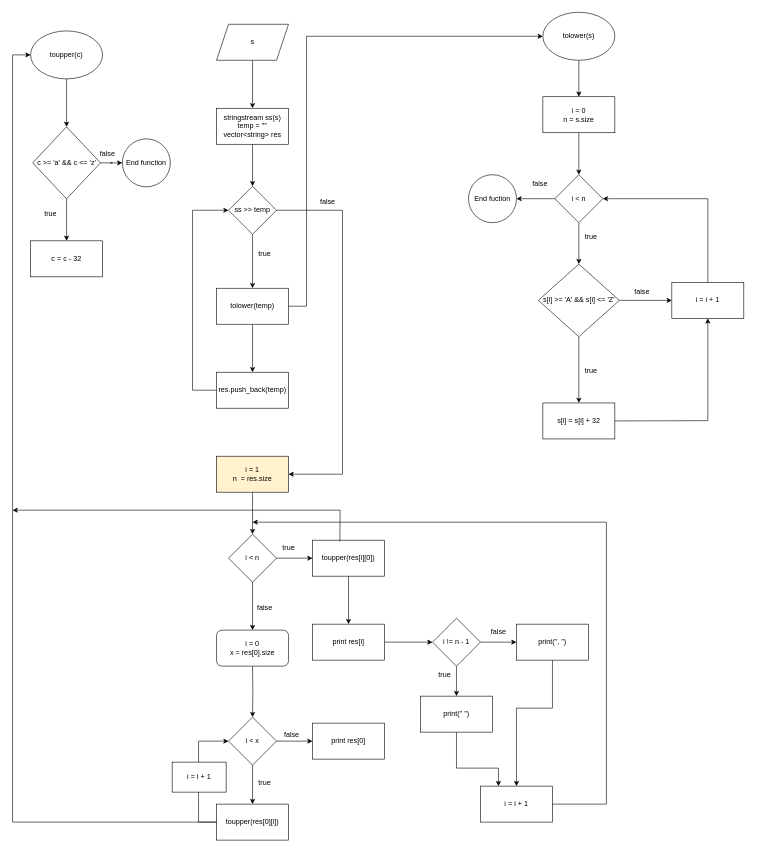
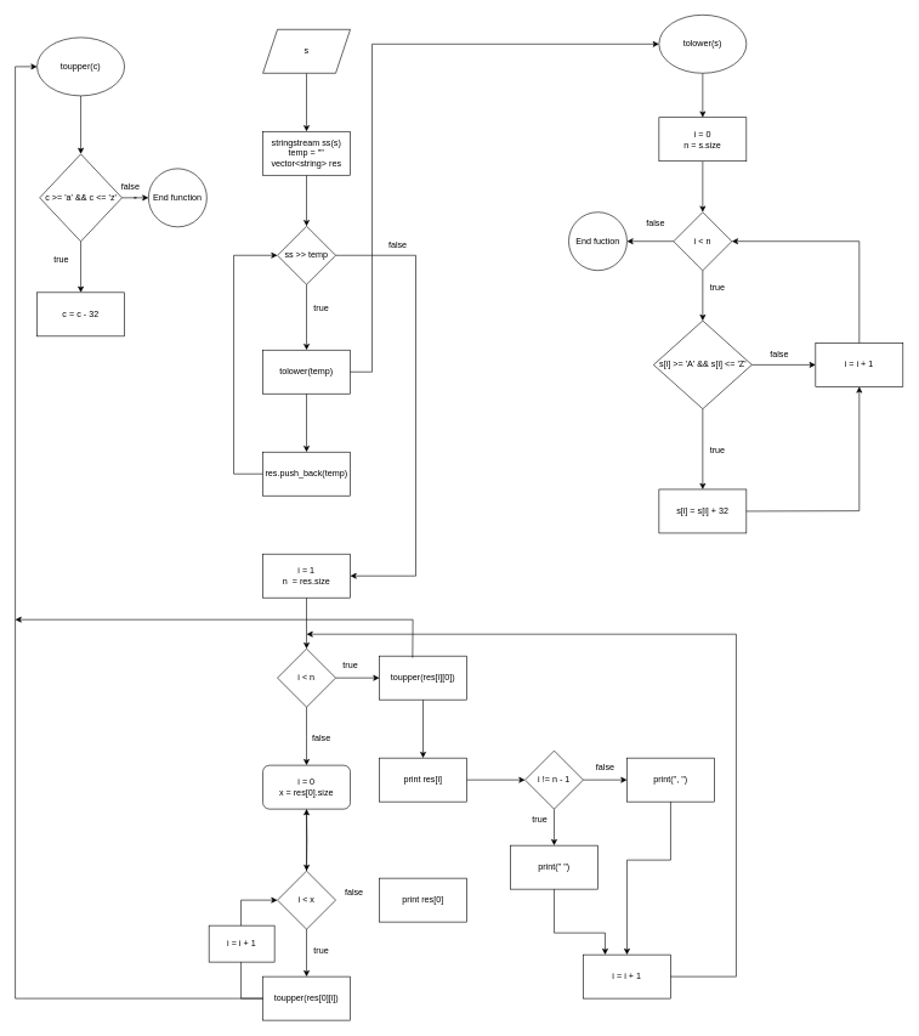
  <mxCell id="0" />
  <mxCell id="1" parent="0" />
  <mxCell id="2" value="" style="edgeStyle=orthogonalEdgeStyle;rounded=0;orthogonalLoop=1;jettySize=auto;html=1;" edge="1" parent="1" source="3" target="6"><mxGeometry relative="1" as="geometry" /></mxCell>
  <mxCell id="3" value="toupper(c)" style="ellipse;whiteSpace=wrap;html=1;" vertex="1" parent="1"><mxGeometry x="50" y="51" width="120" height="80" as="geometry" /></mxCell>
  <mxCell id="4" value="" style="edgeStyle=orthogonalEdgeStyle;rounded=0;orthogonalLoop=1;jettySize=auto;html=1;" edge="1" parent="1" source="6" target="7"><mxGeometry relative="1" as="geometry" /></mxCell>
  <mxCell id="5" value="" style="edgeStyle=orthogonalEdgeStyle;rounded=0;orthogonalLoop=1;jettySize=auto;html=1;" edge="1" parent="1" source="6" target="9"><mxGeometry relative="1" as="geometry" /></mxCell>
  <mxCell id="6" value="c &amp;gt;= 'a' &amp;amp;&amp;amp; c &amp;lt;= 'z'" style="rhombus;whiteSpace=wrap;html=1;" vertex="1" parent="1"><mxGeometry x="53.5" y="211" width="113" height="120" as="geometry" /></mxCell>
  <mxCell id="7" value="c = c - 32" style="whiteSpace=wrap;html=1;" vertex="1" parent="1"><mxGeometry x="50" y="401" width="120" height="60" as="geometry" /></mxCell>
  <mxCell id="8" value="true" style="text;html=1;align=center;verticalAlign=middle;resizable=0;points=[];autosize=1;strokeColor=none;fillColor=none;" vertex="1" parent="1"><mxGeometry x="63" y="341" width="40" height="30" as="geometry" /></mxCell>
  <mxCell id="9" value="End function" style="ellipse;whiteSpace=wrap;html=1;" vertex="1" parent="1"><mxGeometry x="203" y="231" width="80" height="80" as="geometry" /></mxCell>
  <mxCell id="10" value="false" style="text;html=1;align=center;verticalAlign=middle;resizable=0;points=[];autosize=1;strokeColor=none;fillColor=none;" vertex="1" parent="1"><mxGeometry x="153" y="241" width="50" height="30" as="geometry" /></mxCell>
  <mxCell id="11" value="" style="edgeStyle=orthogonalEdgeStyle;rounded=0;orthogonalLoop=1;jettySize=auto;html=1;" edge="1" parent="1" source="12" target="14"><mxGeometry relative="1" as="geometry" /></mxCell>
  <mxCell id="12" value="s" style="shape=parallelogram;perimeter=parallelogramPerimeter;whiteSpace=wrap;html=1;fixedSize=1;" vertex="1" parent="1"><mxGeometry x="360" y="40" width="120" height="60" as="geometry" /></mxCell>
  <mxCell id="13" value="" style="edgeStyle=orthogonalEdgeStyle;rounded=0;orthogonalLoop=1;jettySize=auto;html=1;" edge="1" parent="1" source="14" target="16"><mxGeometry relative="1" as="geometry" /></mxCell>
  <mxCell id="14" value="stringstream ss(s)&lt;br&gt;temp = &quot;&quot;&lt;br&gt;vector&amp;lt;string&amp;gt; res" style="whiteSpace=wrap;html=1;" vertex="1" parent="1"><mxGeometry x="360" y="180" width="120" height="60" as="geometry" /></mxCell>
  <mxCell id="15" value="" style="edgeStyle=orthogonalEdgeStyle;rounded=0;orthogonalLoop=1;jettySize=auto;html=1;" edge="1" parent="1" source="16" target="18"><mxGeometry relative="1" as="geometry" /></mxCell>
  <mxCell id="16" value="ss &amp;gt;&amp;gt; temp" style="rhombus;whiteSpace=wrap;html=1;" vertex="1" parent="1"><mxGeometry x="380" y="310" width="80" height="80" as="geometry" /></mxCell>
  <mxCell id="17" value="" style="edgeStyle=orthogonalEdgeStyle;rounded=0;orthogonalLoop=1;jettySize=auto;html=1;" edge="1" parent="1" source="18" target="19"><mxGeometry relative="1" as="geometry" /></mxCell>
  <mxCell id="18" value="tolower(temp)" style="whiteSpace=wrap;html=1;" vertex="1" parent="1"><mxGeometry x="360" y="480" width="120" height="60" as="geometry" /></mxCell>
  <mxCell id="19" value="res.push_back(temp)" style="whiteSpace=wrap;html=1;" vertex="1" parent="1"><mxGeometry x="360" y="620" width="120" height="60" as="geometry" /></mxCell>
  <mxCell id="20" value="false" style="text;html=1;align=center;verticalAlign=middle;resizable=0;points=[];autosize=1;strokeColor=none;fillColor=none;" vertex="1" parent="1"><mxGeometry x="520" y="321" width="50" height="30" as="geometry" /></mxCell>
  <mxCell id="21" value="" style="endArrow=classic;html=1;rounded=0;entryX=0;entryY=0.5;entryDx=0;entryDy=0;exitX=0;exitY=0.5;exitDx=0;exitDy=0;" edge="1" parent="1" source="19" target="16"><mxGeometry width="50" height="50" relative="1" as="geometry"><mxPoint x="470" y="490" as="sourcePoint" /><mxPoint x="520" y="440" as="targetPoint" /><Array as="points"><mxPoint x="320" y="650" /><mxPoint x="320" y="350" /></Array></mxGeometry></mxCell>
  <mxCell id="22" value="" style="edgeStyle=orthogonalEdgeStyle;rounded=0;orthogonalLoop=1;jettySize=auto;html=1;" edge="1" parent="1" source="23" target="47"><mxGeometry relative="1" as="geometry" /></mxCell>
- <mxCell id="23" value="i = 1&lt;br&gt;n&amp;nbsp; = res.size" style="whiteSpace=wrap;html=1;fillColor=#fff2cc;" vertex="1" parent="1"><mxGeometry x="360" y="760" width="120" height="60" as="geometry" /></mxCell>
+ <mxCell id="23" value="i = 1&lt;br&gt;n&amp;nbsp; = res.size" style="whiteSpace=wrap;html=1;" vertex="1" parent="1"><mxGeometry x="360" y="760" width="120" height="60" as="geometry" /></mxCell>
  <mxCell id="24" value="" style="edgeStyle=orthogonalEdgeStyle;rounded=0;orthogonalLoop=1;jettySize=auto;html=1;" edge="1" parent="1" source="25" target="27"><mxGeometry relative="1" as="geometry" /></mxCell>
  <mxCell id="25" value="tolower(s)" style="ellipse;whiteSpace=wrap;html=1;" vertex="1" parent="1"><mxGeometry x="904" y="20" width="120" height="80" as="geometry" /></mxCell>
  <mxCell id="26" value="" style="edgeStyle=orthogonalEdgeStyle;rounded=0;orthogonalLoop=1;jettySize=auto;html=1;" edge="1" parent="1" source="27" target="30"><mxGeometry relative="1" as="geometry" /></mxCell>
  <mxCell id="27" value="i = 0&lt;br&gt;n = s.size" style="whiteSpace=wrap;html=1;" vertex="1" parent="1"><mxGeometry x="904" y="160.75" width="120" height="60" as="geometry" /></mxCell>
  <mxCell id="28" value="" style="edgeStyle=orthogonalEdgeStyle;rounded=0;orthogonalLoop=1;jettySize=auto;html=1;" edge="1" parent="1" source="30" target="33"><mxGeometry relative="1" as="geometry" /></mxCell>
  <mxCell id="29" value="" style="edgeStyle=orthogonalEdgeStyle;rounded=0;orthogonalLoop=1;jettySize=auto;html=1;entryX=1;entryY=0.5;entryDx=0;entryDy=0;" edge="1" parent="1" source="30" target="41"><mxGeometry relative="1" as="geometry"><mxPoint x="896.5" y="331.75" as="targetPoint" /></mxGeometry></mxCell>
  <mxCell id="30" value="i &amp;lt; n" style="rhombus;whiteSpace=wrap;html=1;" vertex="1" parent="1"><mxGeometry x="924" y="290.75" width="80" height="80" as="geometry" /></mxCell>
  <mxCell id="31" value="" style="edgeStyle=orthogonalEdgeStyle;rounded=0;orthogonalLoop=1;jettySize=auto;html=1;" edge="1" parent="1" source="33" target="34"><mxGeometry relative="1" as="geometry" /></mxCell>
  <mxCell id="32" value="" style="edgeStyle=orthogonalEdgeStyle;rounded=0;orthogonalLoop=1;jettySize=auto;html=1;" edge="1" parent="1" source="33" target="36"><mxGeometry relative="1" as="geometry" /></mxCell>
  <mxCell id="33" value="s[i] &amp;gt;= 'A' &amp;amp;&amp;amp; s[i] &amp;lt;= 'Z'" style="rhombus;whiteSpace=wrap;html=1;" vertex="1" parent="1"><mxGeometry x="896.5" y="439.75" width="135" height="121" as="geometry" /></mxCell>
  <mxCell id="34" value="s[i] = s[i] + 32" style="whiteSpace=wrap;html=1;" vertex="1" parent="1"><mxGeometry x="904" y="671.25" width="120" height="60" as="geometry" /></mxCell>
  <mxCell id="35" value="true" style="text;html=1;align=center;verticalAlign=middle;resizable=0;points=[];autosize=1;strokeColor=none;fillColor=none;" vertex="1" parent="1"><mxGeometry x="964" y="601.75" width="40" height="30" as="geometry" /></mxCell>
  <mxCell id="36" value="i = i + 1" style="whiteSpace=wrap;html=1;" vertex="1" parent="1"><mxGeometry x="1119" y="470.25" width="120" height="60" as="geometry" /></mxCell>
  <mxCell id="37" value="false" style="text;html=1;align=center;verticalAlign=middle;resizable=0;points=[];autosize=1;strokeColor=none;fillColor=none;" vertex="1" parent="1"><mxGeometry x="1044" y="470.75" width="50" height="30" as="geometry" /></mxCell>
  <mxCell id="38" value="" style="endArrow=classic;html=1;rounded=0;entryX=1;entryY=0.5;entryDx=0;entryDy=0;exitX=0.5;exitY=0;exitDx=0;exitDy=0;" edge="1" parent="1" source="36" target="30"><mxGeometry width="50" height="50" relative="1" as="geometry"><mxPoint x="1024" y="520.75" as="sourcePoint" /><mxPoint x="1074" y="470.75" as="targetPoint" /><Array as="points"><mxPoint x="1179" y="330.75" /></Array></mxGeometry></mxCell>
  <mxCell id="39" value="" style="endArrow=classic;html=1;rounded=0;entryX=0.5;entryY=1;entryDx=0;entryDy=0;exitX=1;exitY=0.5;exitDx=0;exitDy=0;" edge="1" parent="1" source="34" target="36"><mxGeometry width="50" height="50" relative="1" as="geometry"><mxPoint x="1024" y="520.75" as="sourcePoint" /><mxPoint x="1074" y="470.75" as="targetPoint" /><Array as="points"><mxPoint x="1179" y="700.75" /></Array></mxGeometry></mxCell>
  <mxCell id="40" value="true" style="text;html=1;align=center;verticalAlign=middle;resizable=0;points=[];autosize=1;strokeColor=none;fillColor=none;" vertex="1" parent="1"><mxGeometry x="964" y="378.75" width="40" height="30" as="geometry" /></mxCell>
  <mxCell id="41" value="End fuction" style="ellipse;whiteSpace=wrap;html=1;" vertex="1" parent="1"><mxGeometry x="780" y="290.75" width="80" height="80" as="geometry" /></mxCell>
  <mxCell id="42" value="false" style="text;html=1;align=center;verticalAlign=middle;resizable=0;points=[];autosize=1;strokeColor=none;fillColor=none;" vertex="1" parent="1"><mxGeometry x="874" y="291" width="50" height="30" as="geometry" /></mxCell>
  <mxCell id="43" value="true" style="text;html=1;align=center;verticalAlign=middle;resizable=0;points=[];autosize=1;strokeColor=none;fillColor=none;" vertex="1" parent="1"><mxGeometry x="420" y="408" width="40" height="30" as="geometry" /></mxCell>
  <mxCell id="44" value="" style="endArrow=classic;html=1;rounded=0;entryX=0;entryY=0.5;entryDx=0;entryDy=0;exitX=1;exitY=0.5;exitDx=0;exitDy=0;exitPerimeter=0;" edge="1" parent="1" target="25"><mxGeometry width="50" height="50" relative="1" as="geometry"><mxPoint x="480" y="510" as="sourcePoint" /><mxPoint x="797" y="-30" as="targetPoint" /><Array as="points"><mxPoint x="510" y="510" /><mxPoint x="510" y="60" /></Array></mxGeometry></mxCell>
  <mxCell id="45" value="" style="edgeStyle=orthogonalEdgeStyle;rounded=0;orthogonalLoop=1;jettySize=auto;html=1;" edge="1" parent="1" source="47"><mxGeometry relative="1" as="geometry"><mxPoint x="420" y="1050" as="targetPoint" /></mxGeometry></mxCell>
  <mxCell id="46" value="" style="edgeStyle=orthogonalEdgeStyle;rounded=0;orthogonalLoop=1;jettySize=auto;html=1;" edge="1" parent="1" source="47" target="62"><mxGeometry relative="1" as="geometry" /></mxCell>
  <mxCell id="47" value="i &amp;lt; n" style="rhombus;whiteSpace=wrap;html=1;" vertex="1" parent="1"><mxGeometry x="380" y="890" width="80" height="80" as="geometry" /></mxCell>
  <mxCell id="48" value="" style="edgeStyle=orthogonalEdgeStyle;rounded=0;orthogonalLoop=1;jettySize=auto;html=1;" edge="1" parent="1" target="51"><mxGeometry relative="1" as="geometry"><mxPoint x="420" y="1110" as="sourcePoint" /></mxGeometry></mxCell>
  <mxCell id="49" value="" style="edgeStyle=orthogonalEdgeStyle;rounded=0;orthogonalLoop=1;jettySize=auto;html=1;" edge="1" parent="1" source="51" target="53"><mxGeometry relative="1" as="geometry" /></mxCell>
- <mxCell id="50" value="" style="edgeStyle=orthogonalEdgeStyle;rounded=0;orthogonalLoop=1;jettySize=auto;html=1;" edge="1" parent="1" source="51" target="58"><mxGeometry relative="1" as="geometry" /></mxCell>
+ <mxCell id="50" value="" style="edgeStyle=orthogonalEdgeStyle;rounded=0;orthogonalLoop=1;jettySize=auto;html=1;" edge="1" parent="1" source="51" target="52"><mxGeometry relative="1" as="geometry" /></mxCell>
  <mxCell id="51" value="i &amp;lt; x" style="rhombus;whiteSpace=wrap;html=1;" vertex="1" parent="1"><mxGeometry x="380" y="1195" width="80" height="80" as="geometry" /></mxCell>
  <mxCell id="52" value="i = 0&lt;br&gt;x = res[0].size" style="rounded=1;whiteSpace=wrap;html=1;" vertex="1" parent="1"><mxGeometry x="360" y="1050" width="120" height="60" as="geometry" /></mxCell>
  <mxCell id="53" value="toupper(res[0][i])" style="whiteSpace=wrap;html=1;" vertex="1" parent="1"><mxGeometry x="360" y="1340" width="120" height="60" as="geometry" /></mxCell>
  <mxCell id="54" value="" style="endArrow=classic;html=1;rounded=0;entryX=0;entryY=0.5;entryDx=0;entryDy=0;" edge="1" parent="1" target="51"><mxGeometry width="50" height="50" relative="1" as="geometry"><mxPoint x="360" y="1370" as="sourcePoint" /><mxPoint x="480" y="1080" as="targetPoint" /><Array as="points"><mxPoint x="330" y="1370" /><mxPoint x="330" y="1235" /></Array></mxGeometry></mxCell>
  <mxCell id="55" value="" style="endArrow=classic;html=1;rounded=0;entryX=0;entryY=0.5;entryDx=0;entryDy=0;exitX=0;exitY=0.5;exitDx=0;exitDy=0;" edge="1" parent="1" source="53" target="3"><mxGeometry width="50" height="50" relative="1" as="geometry"><mxPoint x="280" y="360" as="sourcePoint" /><mxPoint x="330" y="310" as="targetPoint" /><Array as="points"><mxPoint x="20" y="1370" /><mxPoint x="20" y="91" /></Array></mxGeometry></mxCell>
  <mxCell id="56" value="i = i + 1" style="rounded=0;whiteSpace=wrap;html=1;" vertex="1" parent="1"><mxGeometry x="286" y="1270" width="90" height="50" as="geometry" /></mxCell>
  <mxCell id="57" value="true" style="text;html=1;align=center;verticalAlign=middle;resizable=0;points=[];autosize=1;strokeColor=none;fillColor=none;" vertex="1" parent="1"><mxGeometry x="420" y="1290" width="40" height="30" as="geometry" /></mxCell>
  <mxCell id="58" value="print res[0]" style="whiteSpace=wrap;html=1;" vertex="1" parent="1"><mxGeometry x="520" y="1205" width="120" height="60" as="geometry" /></mxCell>
  <mxCell id="59" value="false" style="text;html=1;align=center;verticalAlign=middle;resizable=0;points=[];autosize=1;strokeColor=none;fillColor=none;" vertex="1" parent="1"><mxGeometry x="460" y="1210" width="50" height="30" as="geometry" /></mxCell>
  <mxCell id="60" value="false" style="text;html=1;align=center;verticalAlign=middle;resizable=0;points=[];autosize=1;strokeColor=none;fillColor=none;" vertex="1" parent="1"><mxGeometry x="415" y="998" width="50" height="30" as="geometry" /></mxCell>
  <mxCell id="61" value="" style="edgeStyle=orthogonalEdgeStyle;rounded=0;orthogonalLoop=1;jettySize=auto;html=1;" edge="1" parent="1" source="62" target="66"><mxGeometry relative="1" as="geometry" /></mxCell>
  <mxCell id="62" value="toupper(res[i][0])" style="whiteSpace=wrap;html=1;" vertex="1" parent="1"><mxGeometry x="520" y="900" width="120" height="60" as="geometry" /></mxCell>
  <mxCell id="63" value="true" style="text;html=1;align=center;verticalAlign=middle;resizable=0;points=[];autosize=1;strokeColor=none;fillColor=none;" vertex="1" parent="1"><mxGeometry x="460" y="898" width="40" height="30" as="geometry" /></mxCell>
  <mxCell id="64" value="" style="endArrow=classic;html=1;rounded=0;exitX=0.38;exitY=0.04;exitDx=0;exitDy=0;exitPerimeter=0;" edge="1" parent="1" source="62"><mxGeometry width="50" height="50" relative="1" as="geometry"><mxPoint x="370" y="650" as="sourcePoint" /><mxPoint x="20" y="850" as="targetPoint" /><Array as="points"><mxPoint x="566" y="850" /></Array></mxGeometry></mxCell>
  <mxCell id="65" value="" style="edgeStyle=orthogonalEdgeStyle;rounded=0;orthogonalLoop=1;jettySize=auto;html=1;" edge="1" parent="1" source="66" target="69"><mxGeometry relative="1" as="geometry" /></mxCell>
  <mxCell id="66" value="print res[i]" style="whiteSpace=wrap;html=1;" vertex="1" parent="1"><mxGeometry x="520" y="1040" width="120" height="60" as="geometry" /></mxCell>
  <mxCell id="67" value="" style="edgeStyle=orthogonalEdgeStyle;rounded=0;orthogonalLoop=1;jettySize=auto;html=1;" edge="1" parent="1" source="69" target="70"><mxGeometry relative="1" as="geometry" /></mxCell>
  <mxCell id="68" value="" style="edgeStyle=orthogonalEdgeStyle;rounded=0;orthogonalLoop=1;jettySize=auto;html=1;" edge="1" parent="1" source="69" target="72"><mxGeometry relative="1" as="geometry" /></mxCell>
  <mxCell id="69" value="i != n - 1" style="rhombus;whiteSpace=wrap;html=1;" vertex="1" parent="1"><mxGeometry x="720" y="1030" width="80" height="80" as="geometry" /></mxCell>
  <mxCell id="70" value="print(&quot; &quot;)" style="whiteSpace=wrap;html=1;" vertex="1" parent="1"><mxGeometry x="700" y="1160" width="120" height="60" as="geometry" /></mxCell>
  <mxCell id="71" value="true" style="text;html=1;align=center;verticalAlign=middle;resizable=0;points=[];autosize=1;strokeColor=none;fillColor=none;" vertex="1" parent="1"><mxGeometry x="720" y="1110" width="40" height="30" as="geometry" /></mxCell>
  <mxCell id="72" value="print(&quot;, &quot;)" style="whiteSpace=wrap;html=1;" vertex="1" parent="1"><mxGeometry x="860" y="1040" width="120" height="60" as="geometry" /></mxCell>
  <mxCell id="73" value="false" style="text;html=1;align=center;verticalAlign=middle;resizable=0;points=[];autosize=1;strokeColor=none;fillColor=none;" vertex="1" parent="1"><mxGeometry x="805" y="1038" width="50" height="30" as="geometry" /></mxCell>
  <mxCell id="74" value="i = i + 1" style="rounded=0;whiteSpace=wrap;html=1;" vertex="1" parent="1"><mxGeometry x="800" y="1310" width="120" height="60" as="geometry" /></mxCell>
  <mxCell id="75" value="" style="endArrow=classic;html=1;rounded=0;entryX=0.25;entryY=0;entryDx=0;entryDy=0;exitX=0.5;exitY=1;exitDx=0;exitDy=0;" edge="1" parent="1" source="70" target="74"><mxGeometry width="50" height="50" relative="1" as="geometry"><mxPoint x="850" y="1050" as="sourcePoint" /><mxPoint x="900" y="1000" as="targetPoint" /><Array as="points"><mxPoint x="760" y="1280" /><mxPoint x="830" y="1280" /></Array></mxGeometry></mxCell>
  <mxCell id="76" value="" style="endArrow=classic;html=1;rounded=0;entryX=0.5;entryY=0;entryDx=0;entryDy=0;exitX=0.5;exitY=1;exitDx=0;exitDy=0;" edge="1" parent="1" source="72" target="74"><mxGeometry width="50" height="50" relative="1" as="geometry"><mxPoint x="850" y="1050" as="sourcePoint" /><mxPoint x="900" y="1000" as="targetPoint" /><Array as="points"><mxPoint x="920" y="1180" /><mxPoint x="860" y="1180" /></Array></mxGeometry></mxCell>
  <mxCell id="77" value="" style="endArrow=classic;html=1;rounded=0;exitX=1;exitY=0.5;exitDx=0;exitDy=0;" edge="1" parent="1" source="74"><mxGeometry width="50" height="50" relative="1" as="geometry"><mxPoint x="590" y="1260" as="sourcePoint" /><mxPoint x="420" y="870" as="targetPoint" /><Array as="points"><mxPoint x="1010" y="1340" /><mxPoint x="1010" y="870" /></Array></mxGeometry></mxCell>
  <mxCell id="78" value="" style="endArrow=classic;html=1;rounded=0;entryX=1;entryY=0.5;entryDx=0;entryDy=0;exitX=1;exitY=0.5;exitDx=0;exitDy=0;" edge="1" parent="1" source="16" target="23"><mxGeometry width="50" height="50" relative="1" as="geometry"><mxPoint x="460" y="510" as="sourcePoint" /><mxPoint x="510" y="460" as="targetPoint" /><Array as="points"><mxPoint x="570" y="350" /><mxPoint x="570" y="790" /></Array></mxGeometry></mxCell>
